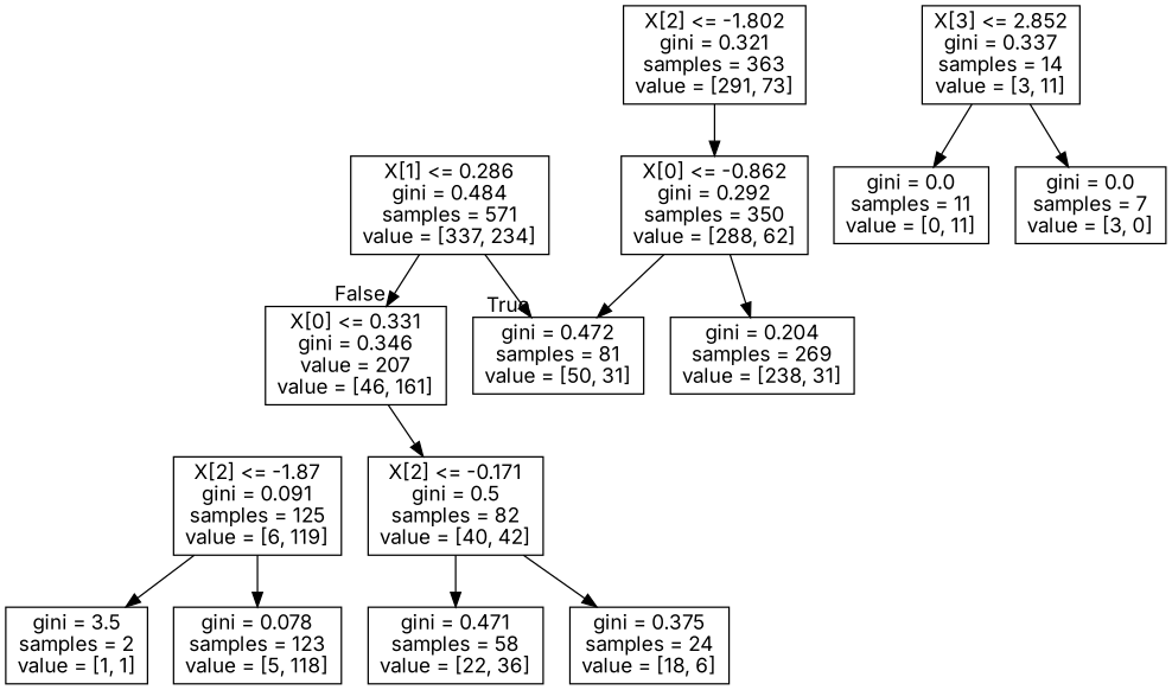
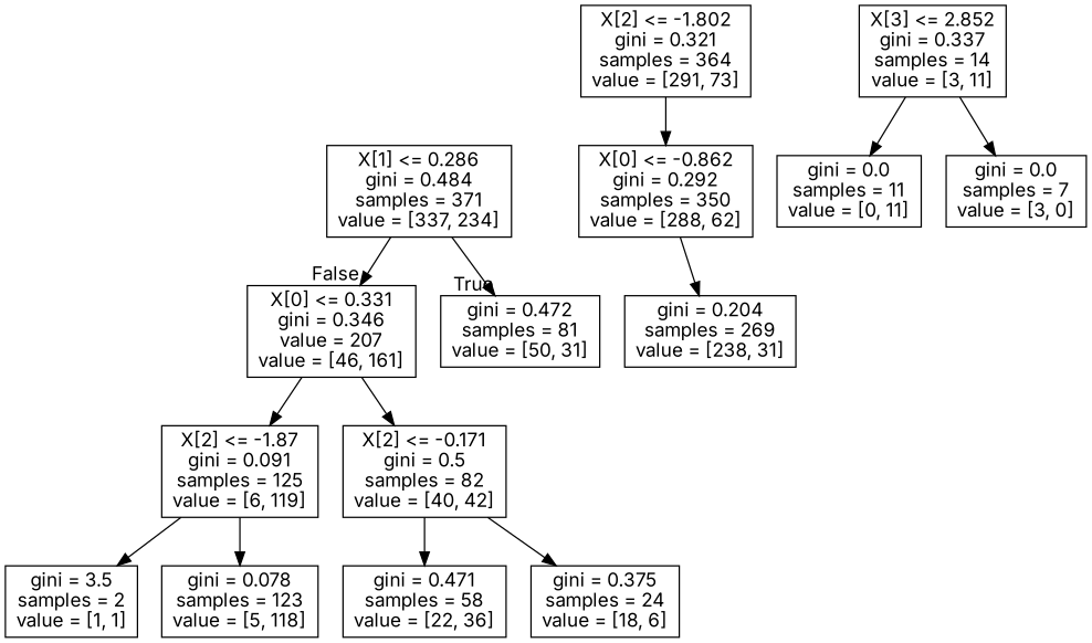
  digraph {
    fontname=Inter
    node [fontname=Inter shape=box]
    edge [fontname=Inter]
-   n1 [label="X[1] <= 0.286\ngini = 0.484\nsamples = 571\nvalue = [337, 234]"]
+   n1 [label="X[1] <= 0.286\ngini = 0.484\nsamples = 371\nvalue = [337, 234]"]
    n2 [label="X[0] <= 0.331\ngini = 0.346\nvalue = 207\nvalue = [46, 161]"]
    n3 [label="gini = 0.472\nsamples = 81\nvalue = [50, 31]"]
-   n4 [label="X[2] <= -1.802\ngini = 0.321\nsamples = 363\nvalue = [291, 73]"]
+   n4 [label="X[2] <= -1.802\ngini = 0.321\nsamples = 364\nvalue = [291, 73]"]
    n5 [label="X[0] <= -0.862\ngini = 0.292\nsamples = 350\nvalue = [288, 62]"]
    n6 [label="X[2] <= -1.87\ngini = 0.091\nsamples = 125\nvalue = [6, 119]"]
    n7 [label="X[2] <= -0.171\ngini = 0.5\nsamples = 82\nvalue = [40, 42]"]
    n8 [label="X[3] <= 2.852\ngini = 0.337\nsamples = 14\nvalue = [3, 11]"]
    n9 [label="gini = 0.0\nsamples = 11\nvalue = [0, 11]"]
    n10 [label="gini = 0.0\nsamples = 7\nvalue = [3, 0]"]
    n11 [label="gini = 0.204\nsamples = 269\nvalue = [238, 31]"]
    n12 [label="gini = 3.5\nsamples = 2\nvalue = [1, 1]"]
    n13 [label="gini = 0.078\nsamples = 123\nvalue = [5, 118]"]
    n14 [label="gini = 0.471\nsamples = 58\nvalue = [22, 36]"]
    n15 [label="gini = 0.375\nsamples = 24\nvalue = [18, 6]"]
    n1 -> n2 [headlabel=False labelangle=-45 labeldistance=2.5]
    n1 -> n3 [headlabel=True labelangle=45 labeldistance=2.5]
+   n2 -> n6
    n2 -> n7
    n4 -> n5
-   n5 -> n3
    n5 -> n11
    n6 -> n12
    n6 -> n13
    n7 -> n14
    n7 -> n15
    n8 -> n9
    n8 -> n10
  }
